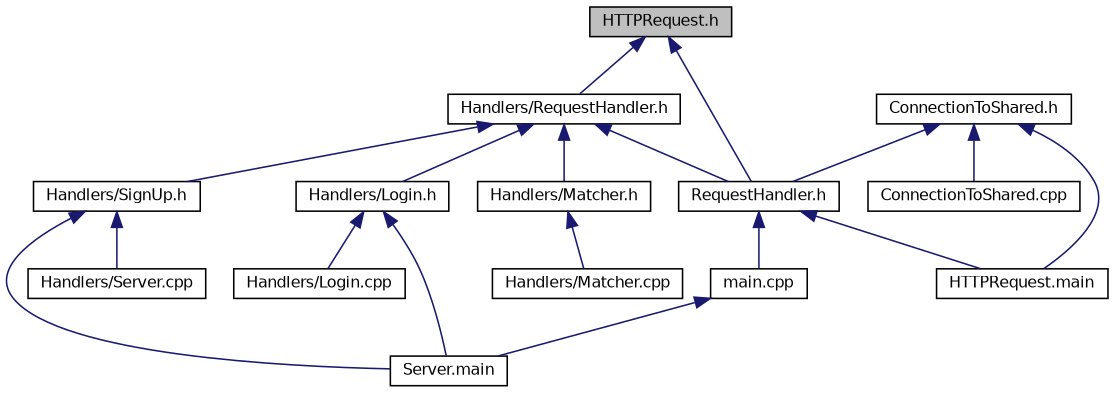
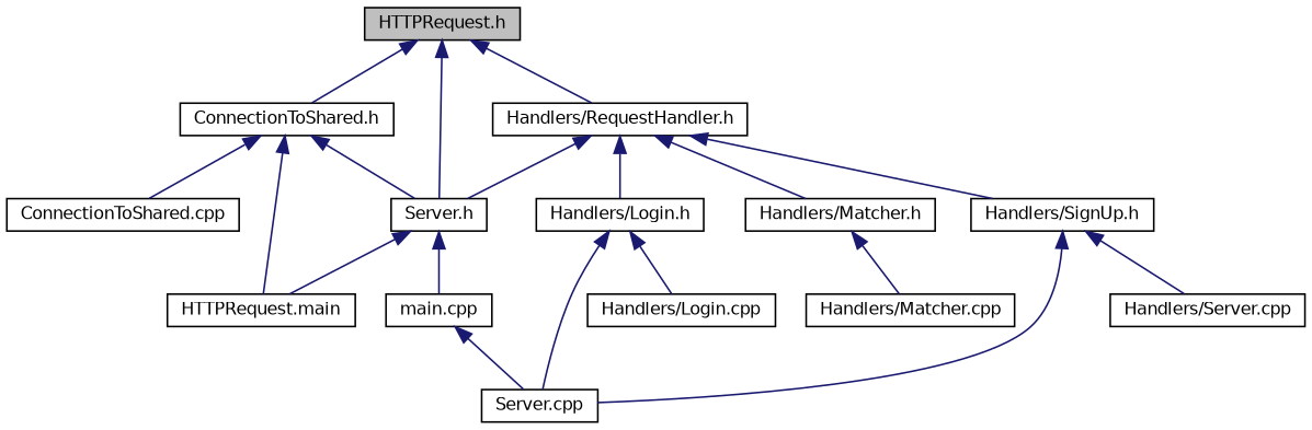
  digraph {
    node [color=black fillcolor=white fontname=Helvetica fontsize=10 shape=record style=filled]
    edge [color=midnightblue dir=back fontname=Helvetica fontsize=10 labelfontname=Helvetica labelfontsize=10 style=solid]
    n1 [fillcolor=grey75 fontcolor=black height=0.2 label="HTTPRequest.h" width=0.4]
    n2 [height=0.2 label="ConnectionToShared.h" width=0.4]
-   n3 [height=0.2 label="RequestHandler.h" width=0.4]
+   n3 [height=0.2 label="Server.h" width=0.4]
    n4 [height=0.2 label="Handlers/RequestHandler.h" width=0.4]
    n5 [height=0.2 label="ConnectionToShared.cpp" width=0.4]
    n6 [height=0.2 label="HTTPRequest.main" width=0.4]
    n7 [height=0.2 label="main.cpp" width=0.4]
    n8 [height=0.2 label="Handlers/Login.h" width=0.4]
    n9 [height=0.2 label="Handlers/Matcher.h" width=0.4]
    n10 [height=0.2 label="Handlers/SignUp.h" width=0.4]
-   n11 [height=0.2 label="Server.main" width=0.4]
+   n11 [height=0.2 label="Server.cpp" width=0.4]
    n12 [height=0.2 label="Handlers/Login.cpp" width=0.4]
    n13 [height=0.2 label="Handlers/Matcher.cpp" width=0.4]
    n14 [height=0.2 label="Handlers/Server.cpp" width=0.4]
+   n1 -> n2
    n1 -> n3
    n1 -> n4
    n2 -> n3
    n2 -> n5
    n2 -> n6
    n3 -> n6
    n3 -> n7
    n4 -> n3
    n4 -> n8
    n4 -> n9
    n4 -> n10
    n7 -> n11
    n8 -> n11
    n8 -> n12
    n9 -> n13
    n10 -> n11
    n10 -> n14
  }
